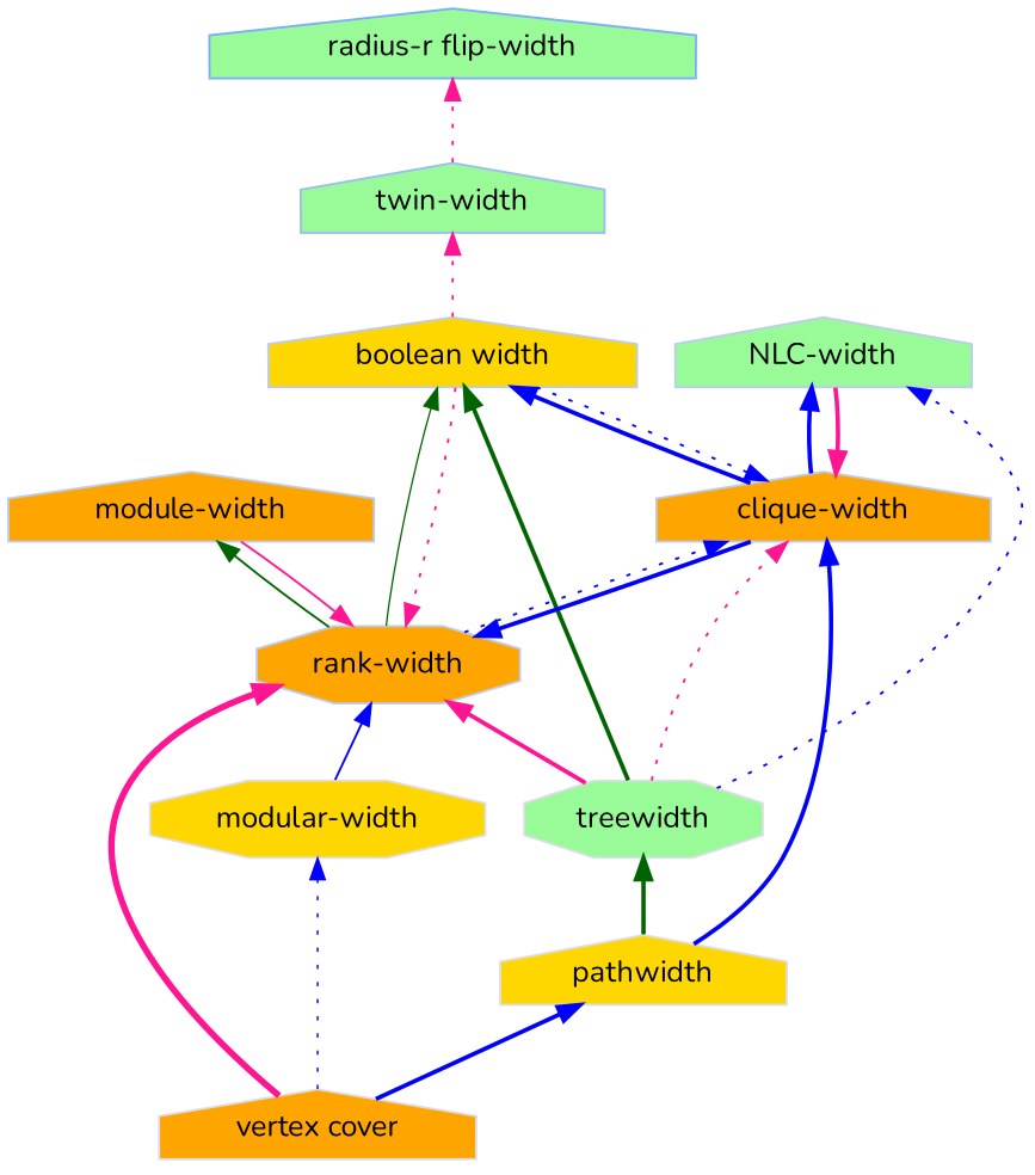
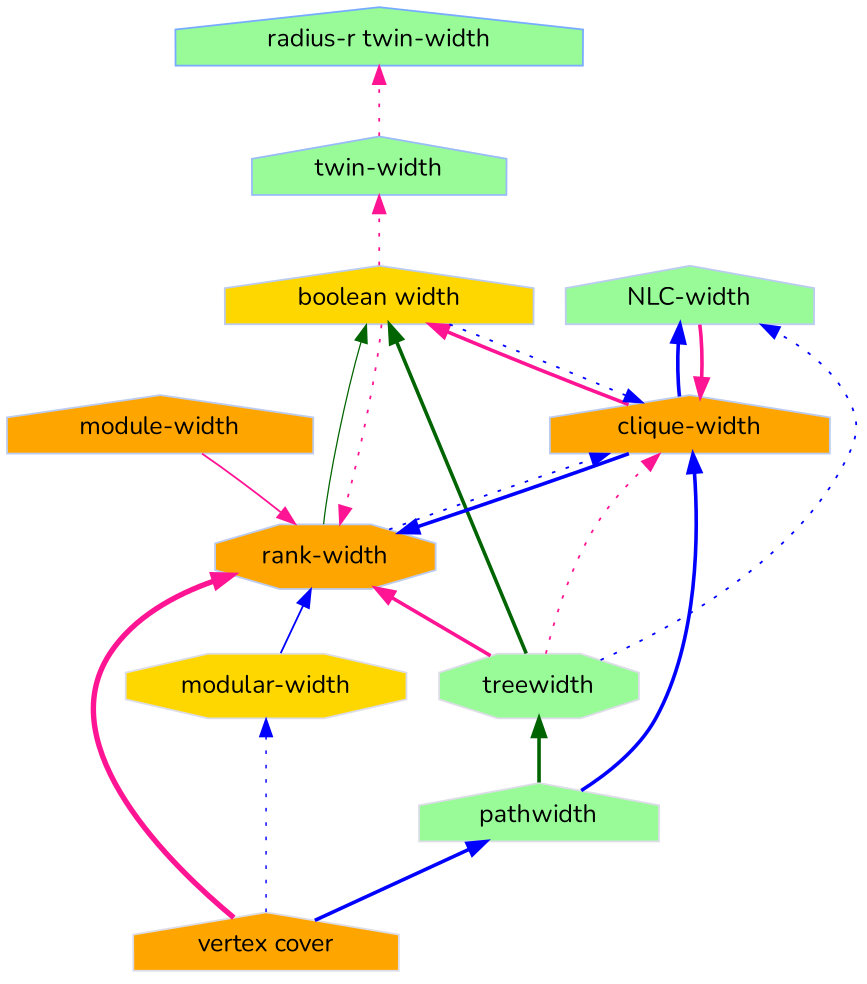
  digraph {
    fontname=Nunito
    rankdir=BT
    node [color="#bbccf0" fillcolor=palegreen fontname=Nunito shape=house style=filled]
    edge [color=blue decorate=true fontname=Nunito lblstyle="above, sloped" penwidth=2.0 weight=1]
    n1 [color="#dddde8" fillcolor=orange label="vertex cover"]
-   n2 [color="#dddde8" fillcolor=gold label=pathwidth]
+   n2 [color="#dddde8" label=pathwidth]
    n3 [color="#dddde8" fillcolor=gold label="modular-width" shape=octagon]
    n4 [fillcolor=orange label="rank-width" shape=octagon]
    n5 [color="#dddde8" label=treewidth shape=octagon]
    n6 [fillcolor=orange label="clique-width"]
    n7 [fillcolor=orange label="module-width"]
    n8 [fillcolor=gold label="boolean width"]
    n9 [label="NLC-width"]
    n10 [color="#99bcf8" label="twin-width"]
-   n11 [color="#78acff" label="radius-r flip-width"]
+   n11 [color="#78acff" label="radius-r twin-width"]
    n1 -> n2 [weight=100]
    n1 -> n3 [penwidth=0.8 style=dotted]
    n1 -> n4 [color=deeppink penwidth=3.0 weight=100]
    n2 -> n5 [color=darkgreen weight=100]
    n2 -> n6 [weight=100]
    n3 -> n4 [penwidth=""]
    n4 -> n6 [penwidth=1.0 style=dotted]
-   n4 -> n7 [color=darkgreen penwidth=""]
    n4 -> n8 [color=darkgreen penwidth=0.7 weight=20]
    n5 -> n4 [color=deeppink weight=100]
    n5 -> n6 [color=deeppink penwidth=1.0 style=dotted]
    n5 -> n8 [color=darkgreen weight=100]
    n5 -> n9 [penwidth=1.0 style=dotted]
    n6 -> n4 [weight=100]
-   n6 -> n8 [weight=100]
+   n6 -> n8 [color=deeppink weight=100]
    n6 -> n9 [weight=100]
    n7 -> n4 [color=deeppink penwidth=""]
    n8 -> n4 [color=deeppink penwidth=1.0 style=dotted]
    n8 -> n6 [penwidth=1.0 style=dotted]
    n8 -> n10 [color=deeppink penwidth=1.0 style=dotted]
    n9 -> n6 [color=deeppink weight=100]
    n10 -> n11 [color=deeppink penwidth=1.0 style=dotted]
  }
